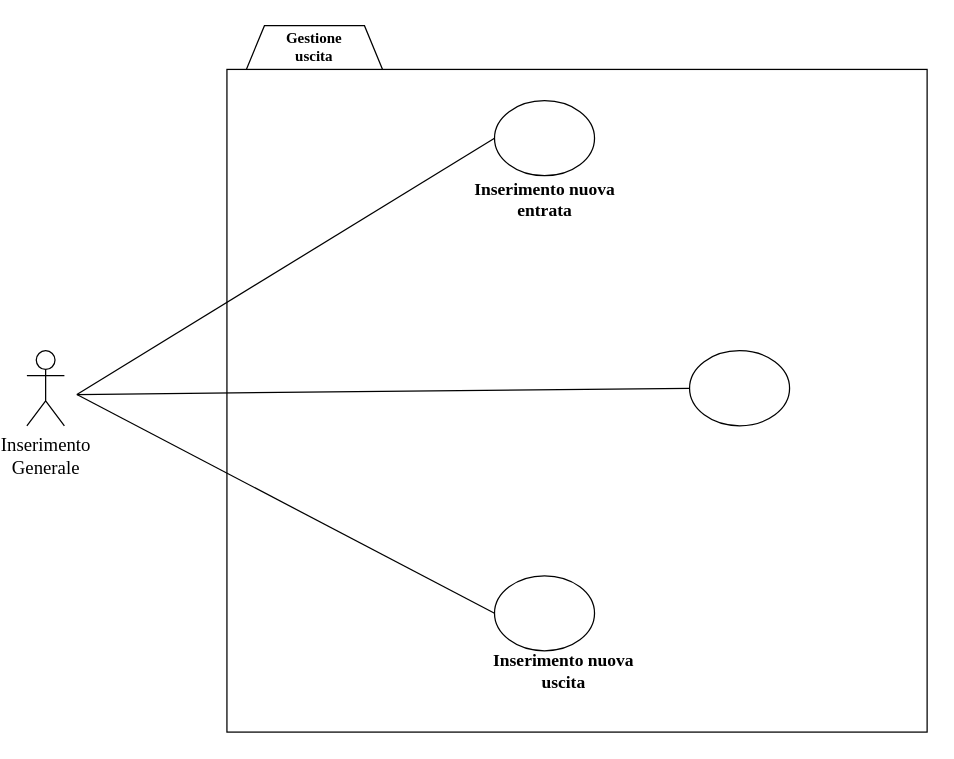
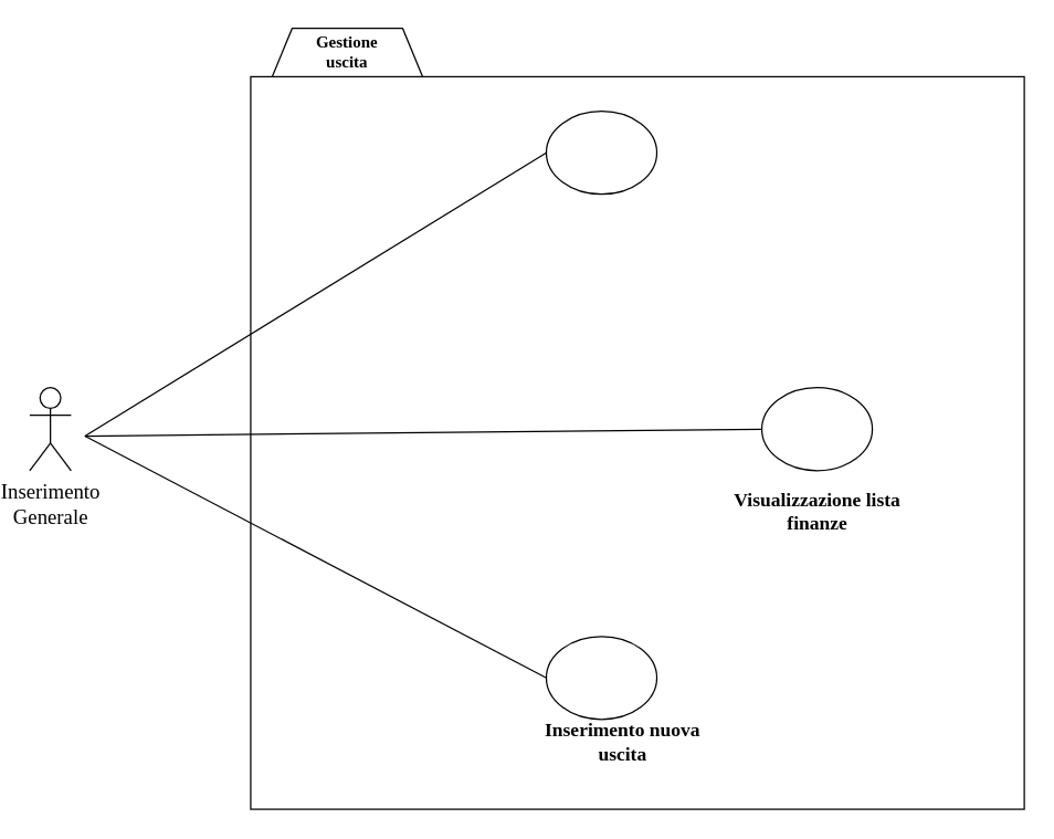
  <mxCell id="0" />
  <mxCell id="1" parent="0" />
  <mxCell id="2" value="" style="shape=hexagon;perimeter=hexagonPerimeter2;whiteSpace=wrap;html=1;fixedSize=1;" vertex="1" parent="1"><mxGeometry x="190" y="20" width="120" height="97" as="geometry" /></mxCell>
  <mxCell id="3" value="" style="rounded=0;whiteSpace=wrap;html=1;" vertex="1" parent="1"><mxGeometry x="180" y="55" width="560" height="530" as="geometry" /></mxCell>
  <mxCell id="4" value="&lt;font face=&quot;Times New Roman&quot;&gt;&lt;span style=&quot;font-size: 14px&quot;&gt;&lt;b&gt;Inserimento nuova uscita&lt;/b&gt;&lt;/span&gt;&lt;/font&gt;" style="text;html=1;strokeColor=none;fillColor=none;align=center;verticalAlign=middle;whiteSpace=wrap;rounded=0;" vertex="1" parent="1"><mxGeometry x="376.5" y="527" width="145" height="20" as="geometry" /></mxCell>
  <mxCell id="5" value="&lt;div align=&quot;center&quot;&gt;&lt;font face=&quot;Times New Roman&quot;&gt;&lt;b&gt;Gestione&lt;/b&gt;&lt;/font&gt;&lt;/div&gt;&lt;div align=&quot;center&quot;&gt;&lt;font face=&quot;Times New Roman&quot;&gt;&lt;b&gt;uscita&lt;/b&gt;&lt;/font&gt;&lt;/div&gt;" style="text;html=1;strokeColor=none;fillColor=none;align=center;verticalAlign=middle;whiteSpace=wrap;rounded=0;" vertex="1" parent="1"><mxGeometry x="230" y="27" width="40" height="20" as="geometry" /></mxCell>
  <mxCell id="6" value="&lt;div&gt;&lt;br&gt;&lt;/div&gt;&lt;div&gt;&lt;br&gt;&lt;/div&gt;&lt;div&gt;&lt;br&gt;&lt;/div&gt;&lt;div&gt;&lt;br&gt;&lt;/div&gt;&lt;div&gt;&lt;br&gt;&lt;/div&gt;&lt;div&gt;&lt;br&gt;&lt;/div&gt;" style="ellipse;whiteSpace=wrap;html=1;" vertex="1" parent="1"><mxGeometry x="550" y="280" width="80" height="60" as="geometry" /></mxCell>
  <mxCell id="7" value="&lt;div&gt;&lt;br&gt;&lt;/div&gt;&lt;div&gt;&lt;br&gt;&lt;/div&gt;&lt;div&gt;&lt;br&gt;&lt;/div&gt;&lt;div&gt;&lt;br&gt;&lt;/div&gt;&lt;div&gt;&lt;br&gt;&lt;/div&gt;&lt;div&gt;&lt;br&gt;&lt;/div&gt;" style="ellipse;whiteSpace=wrap;html=1;" vertex="1" parent="1"><mxGeometry x="394" y="460" width="80" height="60" as="geometry" /></mxCell>
  <mxCell id="8" value="" style="endArrow=none;html=1;entryX=0;entryY=0.5;entryDx=0;entryDy=0;exitX=1;exitY=0.333;exitDx=0;exitDy=0;exitPerimeter=0;" edge="1" parent="1" target="6"><mxGeometry width="50" height="50" relative="1" as="geometry"><mxPoint x="60" y="315" as="sourcePoint" /><mxPoint x="310" y="300" as="targetPoint" /></mxGeometry></mxCell>
- <mxCell id="9" value="&lt;font face=&quot;Times New Roman&quot;&gt;&lt;b&gt;&lt;span style=&quot;font-size: 14px&quot;&gt;Inserimento&amp;nbsp;nuova entrata&lt;/span&gt;&lt;/b&gt;&lt;/font&gt;" style="text;html=1;strokeColor=none;fillColor=none;align=center;verticalAlign=middle;whiteSpace=wrap;rounded=0;" vertex="1" parent="1"><mxGeometry x="361.5" y="150" width="145" height="20" as="geometry" /></mxCell>
+ <mxCell id="10" value="&lt;font face=&quot;Times New Roman&quot;&gt;&lt;span style=&quot;font-size: 14px&quot;&gt;&lt;b&gt;Visualizzazione lista finanze&lt;/b&gt;&lt;/span&gt;&lt;/font&gt;" style="text;html=1;strokeColor=none;fillColor=none;align=center;verticalAlign=middle;whiteSpace=wrap;rounded=0;" vertex="1" parent="1"><mxGeometry x="517.5" y="360" width="145" height="20" as="geometry" /></mxCell>
  <mxCell id="11" value="&lt;div&gt;&lt;br&gt;&lt;/div&gt;&lt;div&gt;&lt;br&gt;&lt;/div&gt;&lt;div&gt;&lt;br&gt;&lt;/div&gt;&lt;div&gt;&lt;br&gt;&lt;/div&gt;&lt;div&gt;&lt;br&gt;&lt;/div&gt;&lt;div&gt;&lt;br&gt;&lt;/div&gt;" style="ellipse;whiteSpace=wrap;html=1;" vertex="1" parent="1"><mxGeometry x="394" y="80" width="80" height="60" as="geometry" /></mxCell>
  <mxCell id="12" value="" style="endArrow=none;html=1;exitX=0;exitY=0.5;exitDx=0;exitDy=0;entryX=1;entryY=0.333;entryDx=0;entryDy=0;entryPerimeter=0;" edge="1" parent="1" source="11"><mxGeometry width="50" height="50" relative="1" as="geometry"><mxPoint x="350" y="270" as="sourcePoint" /><mxPoint x="60" y="315" as="targetPoint" /></mxGeometry></mxCell>
  <mxCell id="13" value="" style="endArrow=none;html=1;exitX=1;exitY=0.333;exitDx=0;exitDy=0;entryX=0;entryY=0.5;entryDx=0;entryDy=0;exitPerimeter=0;" edge="1" parent="1" target="7"><mxGeometry width="50" height="50" relative="1" as="geometry"><mxPoint x="60" y="315" as="sourcePoint" /><mxPoint x="430" y="360" as="targetPoint" /></mxGeometry></mxCell>
  <mxCell id="14" value="&lt;font face=&quot;Times New Roman&quot; style=&quot;font-size: 15px&quot;&gt;Inserimento &lt;br&gt;Generale&lt;/font&gt;" style="shape=umlActor;verticalLabelPosition=bottom;verticalAlign=top;html=1;outlineConnect=0;" vertex="1" parent="1"><mxGeometry x="20" y="280" width="30" height="60" as="geometry" /></mxCell>
